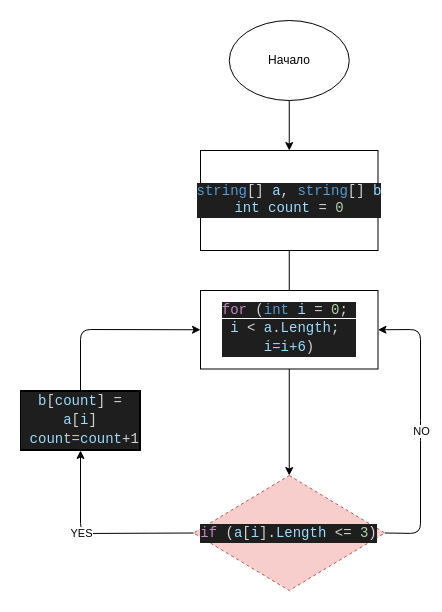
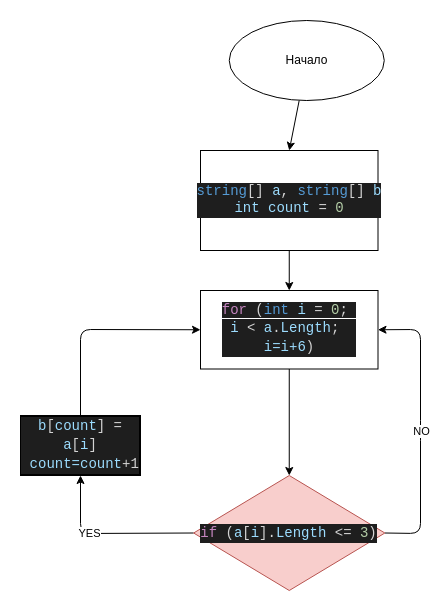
  <mxCell id="0" />
  <mxCell id="1" parent="0" />
  <mxCell id="2" style="edgeStyle=none;html=1;entryX=0.5;entryY=0;entryDx=0;entryDy=0;fontColor=#000000;exitX=0.5;exitY=1;exitDx=0;exitDy=0;" parent="1" source="14" target="11" edge="1"><mxGeometry relative="1" as="geometry"><mxPoint x="280" y="370" as="sourcePoint" /></mxGeometry></mxCell>
  <mxCell id="3" value="" style="edgeStyle=none;html=1;entryX=0.5;entryY=0;entryDx=0;entryDy=0;" parent="1" source="4" target="6" edge="1"><mxGeometry relative="1" as="geometry"><mxPoint x="288.75" y="150" as="targetPoint" /></mxGeometry></mxCell>
- <mxCell id="4" value="Начало" style="ellipse;whiteSpace=wrap;html=1;" parent="1" vertex="1"><mxGeometry x="228.75" y="20" width="120" height="80" as="geometry" /></mxCell>
- <mxCell id="5" style="edgeStyle=none;html=1;exitX=0.5;exitY=1;exitDx=0;exitDy=0;entryX=0.5;entryY=0;entryDx=0;entryDy=0;endArrow=none;" parent="1" source="6" target="14" edge="1"><mxGeometry relative="1" as="geometry"><mxPoint x="288.745" y="280" as="targetPoint" /><mxPoint x="288.75" y="280" as="sourcePoint" /></mxGeometry></mxCell>
+ <mxCell id="4" value="Начало" style="ellipse;whiteSpace=wrap;html=1;" parent="1" vertex="1"><mxGeometry x="228.75" y="20" width="155" height="80" as="geometry" /></mxCell>
+ <mxCell id="5" style="edgeStyle=none;html=1;exitX=0.5;exitY=1;exitDx=0;exitDy=0;entryX=0.5;entryY=0;entryDx=0;entryDy=0;" parent="1" source="6" target="14" edge="1"><mxGeometry relative="1" as="geometry"><mxPoint x="288.745" y="280" as="targetPoint" /><mxPoint x="288.75" y="280" as="sourcePoint" /></mxGeometry></mxCell>
  <mxCell id="6" value="&lt;span style=&quot;background-color: rgb(30 , 30 , 30) ; font-family: &amp;#34;consolas&amp;#34; , &amp;#34;courier new&amp;#34; , monospace ; font-size: 14px ; color: rgb(86 , 156 , 214)&quot;&gt;string&lt;/span&gt;&lt;span style=&quot;background-color: rgb(30 , 30 , 30) ; color: rgb(212 , 212 , 212) ; font-family: &amp;#34;consolas&amp;#34; , &amp;#34;courier new&amp;#34; , monospace ; font-size: 14px&quot;&gt;[]&amp;nbsp;&lt;/span&gt;&lt;span style=&quot;background-color: rgb(30 , 30 , 30) ; font-family: &amp;#34;consolas&amp;#34; , &amp;#34;courier new&amp;#34; , monospace ; font-size: 14px ; color: rgb(156 , 220 , 254)&quot;&gt;a&lt;/span&gt;&lt;span style=&quot;background-color: rgb(30 , 30 , 30) ; color: rgb(212 , 212 , 212) ; font-family: &amp;#34;consolas&amp;#34; , &amp;#34;courier new&amp;#34; , monospace ; font-size: 14px&quot;&gt;,&amp;nbsp;&lt;/span&gt;&lt;span style=&quot;background-color: rgb(30 , 30 , 30) ; font-family: &amp;#34;consolas&amp;#34; , &amp;#34;courier new&amp;#34; , monospace ; font-size: 14px ; color: rgb(86 , 156 , 214)&quot;&gt;string&lt;/span&gt;&lt;span style=&quot;background-color: rgb(30 , 30 , 30) ; color: rgb(212 , 212 , 212) ; font-family: &amp;#34;consolas&amp;#34; , &amp;#34;courier new&amp;#34; , monospace ; font-size: 14px&quot;&gt;[]&amp;nbsp;&lt;/span&gt;&lt;span style=&quot;background-color: rgb(30 , 30 , 30) ; font-family: &amp;#34;consolas&amp;#34; , &amp;#34;courier new&amp;#34; , monospace ; font-size: 14px ; color: rgb(156 , 220 , 254)&quot;&gt;b&lt;/span&gt;&lt;br&gt;&lt;div style=&quot;color: rgb(212 , 212 , 212) ; background-color: rgb(30 , 30 , 30) ; font-family: &amp;#34;consolas&amp;#34; , &amp;#34;courier new&amp;#34; , monospace ; font-size: 14px ; line-height: 19px&quot;&gt;&lt;span style=&quot;color: rgb(156 , 220 , 254)&quot;&gt;int count&lt;/span&gt;&amp;nbsp;=&amp;nbsp;&lt;span style=&quot;color: rgb(181 , 206 , 168)&quot;&gt;0&lt;/span&gt;&lt;/div&gt;" style="rounded=0;whiteSpace=wrap;html=1;" parent="1" vertex="1"><mxGeometry x="200" y="150" width="177.5" height="100" as="geometry" /></mxCell>
  <mxCell id="7" value="" style="edgeStyle=none;html=1;fontColor=#000000;exitX=0;exitY=0.5;exitDx=0;exitDy=0;" parent="1" source="11" target="12" edge="1"><mxGeometry relative="1" as="geometry"><mxPoint x="288.75" y="687.5" as="targetPoint" /><Array as="points"><mxPoint x="80" y="533" /></Array></mxGeometry></mxCell>
  <mxCell id="8" value="YES" style="edgeLabel;html=1;align=center;verticalAlign=middle;resizable=0;points=[];fontColor=#000000;labelBorderColor=none;labelBackgroundColor=#FFFFFF;" parent="7" vertex="1" connectable="0"><mxGeometry x="-0.326" y="1" relative="1" as="geometry"><mxPoint x="-47" y="-1" as="offset" /></mxGeometry></mxCell>
  <mxCell id="9" style="edgeStyle=none;html=1;exitX=1;exitY=0.5;exitDx=0;exitDy=0;fontColor=#000000;entryX=1;entryY=0.5;entryDx=0;entryDy=0;" parent="1" source="11" target="14" edge="1"><mxGeometry relative="1" as="geometry"><mxPoint x="410.93" y="340" as="targetPoint" /><Array as="points"><mxPoint x="420" y="533" /><mxPoint x="420" y="430" /><mxPoint x="420" y="329" /></Array></mxGeometry></mxCell>
  <mxCell id="10" value="NO" style="edgeLabel;html=1;align=center;verticalAlign=middle;resizable=0;points=[];fontColor=#000000;labelBackgroundColor=#FFFFFF;" parent="9" vertex="1" connectable="0"><mxGeometry x="0.689" relative="1" as="geometry"><mxPoint y="100" as="offset" /></mxGeometry></mxCell>
- <mxCell id="11" value="&lt;div style=&quot;color: rgb(212 , 212 , 212) ; background-color: rgb(30 , 30 , 30) ; font-family: &amp;#34;consolas&amp;#34; , &amp;#34;courier new&amp;#34; , monospace ; font-size: 14px ; line-height: 19px&quot;&gt;&lt;span style=&quot;color: #c586c0&quot;&gt;if&lt;/span&gt; (&lt;span style=&quot;color: #9cdcfe&quot;&gt;a&lt;/span&gt;[&lt;span style=&quot;color: #9cdcfe&quot;&gt;i&lt;/span&gt;].&lt;span style=&quot;color: #9cdcfe&quot;&gt;Length&lt;/span&gt; &amp;lt;= &lt;span style=&quot;color: #b5cea8&quot;&gt;3&lt;/span&gt;)&lt;/div&gt;" style="rhombus;whiteSpace=wrap;html=1;fillColor=#f8cecc;strokeColor=#b85450;dashed=1;" parent="1" vertex="1"><mxGeometry x="193.13" y="475" width="191.24" height="115" as="geometry" /></mxCell>
- <mxCell id="12" value="&lt;div style=&quot;color: rgb(212 , 212 , 212) ; background-color: rgb(30 , 30 , 30) ; font-family: &amp;#34;consolas&amp;#34; , &amp;#34;courier new&amp;#34; , monospace ; font-size: 14px ; line-height: 19px&quot;&gt;&lt;div&gt;&lt;span style=&quot;color: #9cdcfe&quot;&gt;b&lt;/span&gt;[&lt;span style=&quot;color: #9cdcfe&quot;&gt;count&lt;/span&gt;] = &lt;span style=&quot;color: #9cdcfe&quot;&gt;a&lt;/span&gt;[&lt;span style=&quot;color: #9cdcfe&quot;&gt;i&lt;/span&gt;]&lt;/div&gt;&lt;div&gt;&amp;nbsp;&lt;span style=&quot;color: rgb(156 , 220 , 254)&quot;&gt;count=count&lt;/span&gt;+1&lt;/div&gt;&lt;/div&gt;" style="whiteSpace=wrap;html=1;shadow=0;labelBackgroundColor=#000000;labelBorderColor=none;fontColor=#FFFFFF;strokeColor=#000000;fillColor=#000000;" parent="1" vertex="1"><mxGeometry x="20" y="390" width="120" height="60" as="geometry" /></mxCell>
+ <mxCell id="11" value="&lt;div style=&quot;color: rgb(212 , 212 , 212) ; background-color: rgb(30 , 30 , 30) ; font-family: &amp;#34;consolas&amp;#34; , &amp;#34;courier new&amp;#34; , monospace ; font-size: 14px ; line-height: 19px&quot;&gt;&lt;span style=&quot;color: #c586c0&quot;&gt;if&lt;/span&gt; (&lt;span style=&quot;color: #9cdcfe&quot;&gt;a&lt;/span&gt;[&lt;span style=&quot;color: #9cdcfe&quot;&gt;i&lt;/span&gt;].&lt;span style=&quot;color: #9cdcfe&quot;&gt;Length&lt;/span&gt; &amp;lt;= &lt;span style=&quot;color: #b5cea8&quot;&gt;3&lt;/span&gt;)&lt;/div&gt;" style="rhombus;whiteSpace=wrap;html=1;fillColor=#f8cecc;strokeColor=#b85450;" parent="1" vertex="1"><mxGeometry x="193.13" y="475" width="191.24" height="115" as="geometry" /></mxCell>
+ <mxCell id="12" value="&lt;div style=&quot;color: rgb(212 , 212 , 212) ; background-color: rgb(30 , 30 , 30) ; font-family: &amp;#34;consolas&amp;#34; , &amp;#34;courier new&amp;#34; , monospace ; font-size: 14px ; line-height: 19px&quot;&gt;&lt;div&gt;&lt;span style=&quot;color: #9cdcfe&quot;&gt;b&lt;/span&gt;[&lt;span style=&quot;color: #9cdcfe&quot;&gt;count&lt;/span&gt;] = &lt;span style=&quot;color: #9cdcfe&quot;&gt;a&lt;/span&gt;[&lt;span style=&quot;color: #9cdcfe&quot;&gt;i&lt;/span&gt;]&lt;/div&gt;&lt;div&gt;&amp;nbsp;&lt;span style=&quot;color: rgb(156 , 220 , 254)&quot;&gt;count=count&lt;/span&gt;+1&lt;/div&gt;&lt;/div&gt;" style="whiteSpace=wrap;html=1;shadow=0;labelBackgroundColor=#000000;labelBorderColor=none;fontColor=#FFFFFF;strokeColor=#000000;fillColor=#000000;" parent="1" vertex="1"><mxGeometry x="20" y="415" width="120" height="60" as="geometry" /></mxCell>
  <mxCell id="13" value="" style="edgeStyle=none;html=1;fontColor=#000000;exitX=0.5;exitY=0;exitDx=0;exitDy=0;entryX=0;entryY=0.5;entryDx=0;entryDy=0;" parent="1" source="12" target="14" edge="1"><mxGeometry relative="1" as="geometry"><mxPoint x="500.004" y="789.997" as="sourcePoint" /><mxPoint x="166.56" y="340" as="targetPoint" /><Array as="points"><mxPoint x="80" y="329" /></Array></mxGeometry></mxCell>
  <mxCell id="14" value="&lt;span style=&quot;background-color: rgb(30 , 30 , 30) ; font-family: &amp;#34;consolas&amp;#34; , &amp;#34;courier new&amp;#34; , monospace ; font-size: 14px ; color: rgb(197 , 134 , 192)&quot;&gt;for&lt;/span&gt;&lt;span style=&quot;background-color: rgb(30 , 30 , 30) ; color: rgb(212 , 212 , 212) ; font-family: &amp;#34;consolas&amp;#34; , &amp;#34;courier new&amp;#34; , monospace ; font-size: 14px&quot;&gt;&amp;nbsp;(&lt;/span&gt;&lt;span style=&quot;background-color: rgb(30 , 30 , 30) ; font-family: &amp;#34;consolas&amp;#34; , &amp;#34;courier new&amp;#34; , monospace ; font-size: 14px ; color: rgb(86 , 156 , 214)&quot;&gt;int&lt;/span&gt;&lt;span style=&quot;background-color: rgb(30 , 30 , 30) ; color: rgb(212 , 212 , 212) ; font-family: &amp;#34;consolas&amp;#34; , &amp;#34;courier new&amp;#34; , monospace ; font-size: 14px&quot;&gt;&amp;nbsp;&lt;/span&gt;&lt;span style=&quot;background-color: rgb(30 , 30 , 30) ; font-family: &amp;#34;consolas&amp;#34; , &amp;#34;courier new&amp;#34; , monospace ; font-size: 14px ; color: rgb(156 , 220 , 254)&quot;&gt;i&lt;/span&gt;&lt;span style=&quot;background-color: rgb(30 , 30 , 30) ; color: rgb(212 , 212 , 212) ; font-family: &amp;#34;consolas&amp;#34; , &amp;#34;courier new&amp;#34; , monospace ; font-size: 14px&quot;&gt;&amp;nbsp;&lt;/span&gt;&lt;span style=&quot;background-color: rgb(30 , 30 , 30) ; color: rgb(212 , 212 , 212) ; font-family: &amp;#34;consolas&amp;#34; , &amp;#34;courier new&amp;#34; , monospace ; font-size: 14px&quot;&gt;=&lt;/span&gt;&lt;span style=&quot;background-color: rgb(30 , 30 , 30) ; color: rgb(212 , 212 , 212) ; font-family: &amp;#34;consolas&amp;#34; , &amp;#34;courier new&amp;#34; , monospace ; font-size: 14px&quot;&gt;&amp;nbsp;&lt;/span&gt;&lt;span style=&quot;background-color: rgb(30 , 30 , 30) ; font-family: &amp;#34;consolas&amp;#34; , &amp;#34;courier new&amp;#34; , monospace ; font-size: 14px ; color: rgb(181 , 206 , 168)&quot;&gt;0&lt;/span&gt;&lt;span style=&quot;background-color: rgb(30 , 30 , 30) ; color: rgb(212 , 212 , 212) ; font-family: &amp;#34;consolas&amp;#34; , &amp;#34;courier new&amp;#34; , monospace ; font-size: 14px&quot;&gt;;&amp;nbsp;&lt;/span&gt;&lt;br style=&quot;color: rgb(0 , 0 , 0)&quot;&gt;&lt;div style=&quot;color: rgb(212 , 212 , 212) ; background-color: rgb(30 , 30 , 30) ; font-family: &amp;#34;consolas&amp;#34; , &amp;#34;courier new&amp;#34; , monospace ; font-size: 14px ; line-height: 19px&quot;&gt;&lt;div&gt;&lt;span style=&quot;color: rgb(156 , 220 , 254)&quot;&gt;i&lt;/span&gt;&amp;nbsp;&amp;lt;&amp;nbsp;&lt;span style=&quot;color: rgb(156 , 220 , 254)&quot;&gt;a&lt;/span&gt;.&lt;span style=&quot;color: rgb(156 , 220 , 254)&quot;&gt;Length&lt;/span&gt;;&amp;nbsp;&lt;/div&gt;&lt;div&gt;&lt;span style=&quot;color: rgb(156 , 220 , 254)&quot;&gt;i=i+6&lt;/span&gt;)&lt;/div&gt;&lt;/div&gt;" style="rounded=0;whiteSpace=wrap;html=1;" parent="1" vertex="1"><mxGeometry x="200" y="290" width="177.5" height="78.5" as="geometry" /></mxCell>
